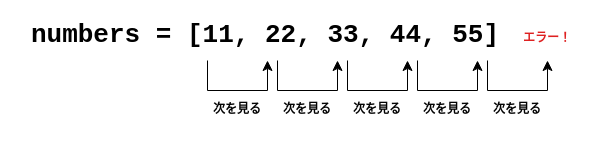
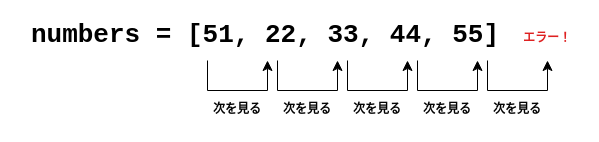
  <mxCell id="0" />
  <mxCell id="1" parent="0" />
- <mxCell id="2" value="&lt;font size=&quot;1&quot; face=&quot;Courier New&quot; style=&quot;&quot;&gt;&lt;b style=&quot;font-size: 26px;&quot;&gt;numbers = [11, 22, 33, 44, 55]&lt;/b&gt;&lt;/font&gt;" style="text;html=1;strokeColor=none;fillColor=none;align=center;verticalAlign=middle;whiteSpace=wrap;rounded=0;" vertex="1" parent="1"><mxGeometry x="20" y="20" width="490" height="30" as="geometry" /></mxCell>
+ <mxCell id="2" value="&lt;font size=&quot;1&quot; face=&quot;Courier New&quot; style=&quot;&quot;&gt;&lt;b style=&quot;font-size: 26px;&quot;&gt;numbers = [51, 22, 33, 44, 55]&lt;/b&gt;&lt;/font&gt;" style="text;html=1;strokeColor=none;fillColor=none;align=center;verticalAlign=middle;whiteSpace=wrap;rounded=0;" vertex="1" parent="1"><mxGeometry x="20" y="20" width="490" height="30" as="geometry" /></mxCell>
  <mxCell id="3" value="" style="edgeStyle=elbowEdgeStyle;elbow=vertical;endArrow=classic;html=1;curved=0;rounded=0;endSize=8;startSize=8;fontFamily=Courier New;fontSize=26;" edge="1" parent="1"><mxGeometry width="50" height="50" relative="1" as="geometry"><mxPoint x="207" y="60" as="sourcePoint" /><mxPoint x="267" y="60" as="targetPoint" /><Array as="points"><mxPoint x="237" y="90" /></Array></mxGeometry></mxCell>
  <mxCell id="4" value="" style="edgeStyle=elbowEdgeStyle;elbow=vertical;endArrow=classic;html=1;curved=0;rounded=0;endSize=8;startSize=8;fontFamily=Courier New;fontSize=26;" edge="1" parent="1"><mxGeometry width="50" height="50" relative="1" as="geometry"><mxPoint x="277" y="60" as="sourcePoint" /><mxPoint x="337" y="60" as="targetPoint" /><Array as="points"><mxPoint x="307" y="90" /></Array></mxGeometry></mxCell>
  <mxCell id="5" value="" style="edgeStyle=elbowEdgeStyle;elbow=vertical;endArrow=classic;html=1;curved=0;rounded=0;endSize=8;startSize=8;fontFamily=Courier New;fontSize=26;" edge="1" parent="1"><mxGeometry width="50" height="50" relative="1" as="geometry"><mxPoint x="347" y="60" as="sourcePoint" /><mxPoint x="407" y="60" as="targetPoint" /><Array as="points"><mxPoint x="377" y="90" /></Array></mxGeometry></mxCell>
  <mxCell id="6" value="" style="edgeStyle=elbowEdgeStyle;elbow=vertical;endArrow=classic;html=1;curved=0;rounded=0;endSize=8;startSize=8;fontFamily=Courier New;fontSize=26;" edge="1" parent="1"><mxGeometry width="50" height="50" relative="1" as="geometry"><mxPoint x="417" y="60" as="sourcePoint" /><mxPoint x="477" y="60" as="targetPoint" /><Array as="points"><mxPoint x="447" y="90" /></Array></mxGeometry></mxCell>
  <mxCell id="7" value="" style="edgeStyle=elbowEdgeStyle;elbow=vertical;endArrow=classic;html=1;curved=0;rounded=0;endSize=8;startSize=8;fontFamily=Courier New;fontSize=26;" edge="1" parent="1"><mxGeometry width="50" height="50" relative="1" as="geometry"><mxPoint x="487" y="60" as="sourcePoint" /><mxPoint x="547" y="60" as="targetPoint" /><Array as="points"><mxPoint x="517" y="90" /></Array></mxGeometry></mxCell>
  <mxCell id="8" value="&lt;font color=&quot;#de2121&quot; face=&quot;Helvetica&quot; style=&quot;font-size: 12px;&quot;&gt;&lt;b&gt;エラー！&lt;/b&gt;&lt;/font&gt;" style="text;html=1;strokeColor=none;fillColor=none;align=center;verticalAlign=middle;whiteSpace=wrap;rounded=0;fontFamily=Courier New;fontSize=26;" vertex="1" parent="1"><mxGeometry x="517" y="20" width="60" height="30" as="geometry" /></mxCell>
  <mxCell id="9" value="&lt;font color=&quot;#030303&quot; face=&quot;Helvetica&quot;&gt;&lt;span style=&quot;font-size: 12px;&quot;&gt;&lt;b style=&quot;&quot;&gt;次を見る&lt;/b&gt;&lt;/span&gt;&lt;/font&gt;" style="text;html=1;strokeColor=none;fillColor=none;align=center;verticalAlign=middle;whiteSpace=wrap;rounded=0;fontFamily=Courier New;fontSize=26;" vertex="1" parent="1"><mxGeometry x="207" y="90" width="60" height="30" as="geometry" /></mxCell>
  <mxCell id="10" value="&lt;font color=&quot;#030303&quot; face=&quot;Helvetica&quot;&gt;&lt;span style=&quot;font-size: 12px;&quot;&gt;&lt;b style=&quot;&quot;&gt;次を見る&lt;/b&gt;&lt;/span&gt;&lt;/font&gt;" style="text;html=1;strokeColor=none;fillColor=none;align=center;verticalAlign=middle;whiteSpace=wrap;rounded=0;fontFamily=Courier New;fontSize=26;" vertex="1" parent="1"><mxGeometry x="277" y="90" width="60" height="30" as="geometry" /></mxCell>
  <mxCell id="11" value="&lt;font color=&quot;#030303&quot; face=&quot;Helvetica&quot;&gt;&lt;span style=&quot;font-size: 12px;&quot;&gt;&lt;b style=&quot;&quot;&gt;次を見る&lt;/b&gt;&lt;/span&gt;&lt;/font&gt;" style="text;html=1;strokeColor=none;fillColor=none;align=center;verticalAlign=middle;whiteSpace=wrap;rounded=0;fontFamily=Courier New;fontSize=26;" vertex="1" parent="1"><mxGeometry x="347" y="90" width="60" height="30" as="geometry" /></mxCell>
  <mxCell id="12" value="&lt;font color=&quot;#030303&quot; face=&quot;Helvetica&quot;&gt;&lt;span style=&quot;font-size: 12px;&quot;&gt;&lt;b style=&quot;&quot;&gt;次を見る&lt;/b&gt;&lt;/span&gt;&lt;/font&gt;" style="text;html=1;strokeColor=none;fillColor=none;align=center;verticalAlign=middle;whiteSpace=wrap;rounded=0;fontFamily=Courier New;fontSize=26;" vertex="1" parent="1"><mxGeometry x="417" y="90" width="60" height="30" as="geometry" /></mxCell>
  <mxCell id="13" value="&lt;font color=&quot;#030303&quot; face=&quot;Helvetica&quot;&gt;&lt;span style=&quot;font-size: 12px;&quot;&gt;&lt;b style=&quot;&quot;&gt;次を見る&lt;/b&gt;&lt;/span&gt;&lt;/font&gt;" style="text;html=1;strokeColor=none;fillColor=none;align=center;verticalAlign=middle;whiteSpace=wrap;rounded=0;fontFamily=Courier New;fontSize=26;" vertex="1" parent="1"><mxGeometry x="487" y="90" width="60" height="30" as="geometry" /></mxCell>
